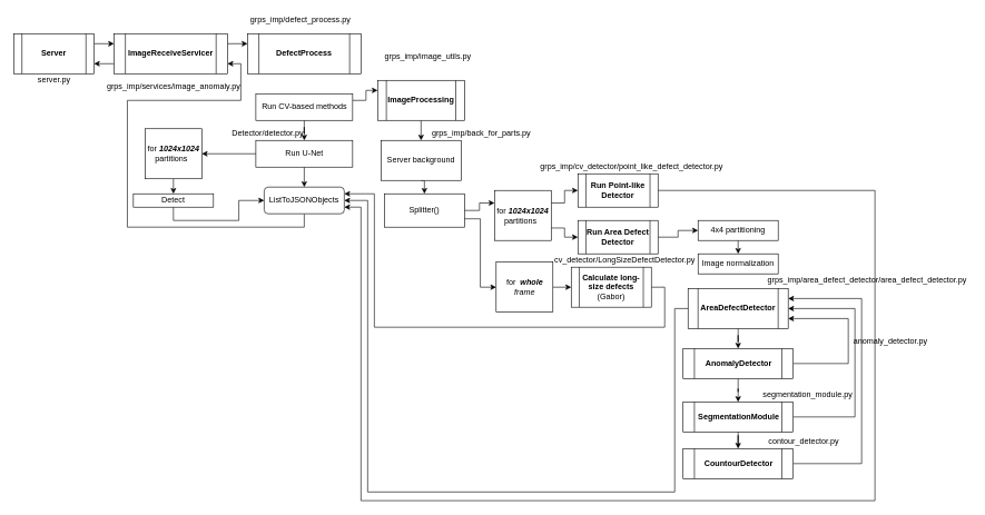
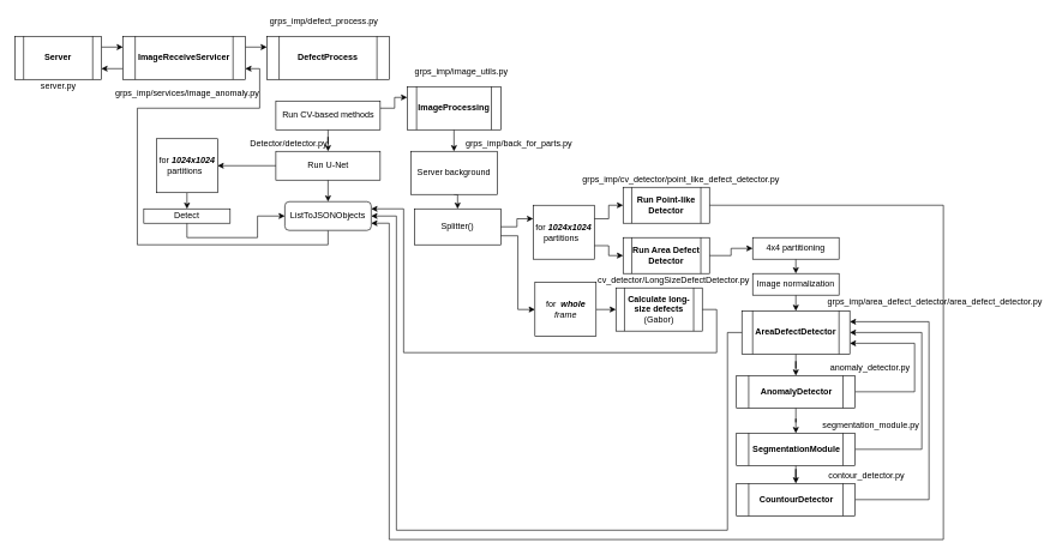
  <mxCell id="0" />
  <mxCell id="1" parent="0" />
  <mxCell id="2" style="edgeStyle=orthogonalEdgeStyle;rounded=0;orthogonalLoop=1;jettySize=auto;html=1;exitX=1;exitY=0.25;exitDx=0;exitDy=0;entryX=0;entryY=0.25;entryDx=0;entryDy=0;" edge="1" parent="1" source="3" target="7"><mxGeometry relative="1" as="geometry" /></mxCell>
  <mxCell id="3" value="&lt;b&gt;Server&lt;/b&gt;" style="shape=process;whiteSpace=wrap;html=1;backgroundOutline=1;" vertex="1" parent="1"><mxGeometry x="20" y="50" width="120" height="60" as="geometry" /></mxCell>
  <mxCell id="4" value="server.py" style="text;html=1;align=center;verticalAlign=middle;resizable=0;points=[];autosize=1;" vertex="1" parent="1"><mxGeometry x="50" y="110" width="60" height="20" as="geometry" /></mxCell>
  <mxCell id="5" style="edgeStyle=orthogonalEdgeStyle;rounded=0;orthogonalLoop=1;jettySize=auto;html=1;exitX=1;exitY=0.25;exitDx=0;exitDy=0;entryX=0;entryY=0.25;entryDx=0;entryDy=0;" edge="1" parent="1" source="7" target="9"><mxGeometry relative="1" as="geometry" /></mxCell>
  <mxCell id="6" style="edgeStyle=orthogonalEdgeStyle;rounded=0;orthogonalLoop=1;jettySize=auto;html=1;exitX=0;exitY=0.75;exitDx=0;exitDy=0;entryX=1;entryY=0.75;entryDx=0;entryDy=0;" edge="1" parent="1" source="7" target="3"><mxGeometry relative="1" as="geometry" /></mxCell>
  <mxCell id="7" value="&lt;b&gt;ImageReceiveServicer&lt;/b&gt;" style="shape=process;whiteSpace=wrap;html=1;backgroundOutline=1;" vertex="1" parent="1"><mxGeometry x="170" y="50" width="170" height="60" as="geometry" /></mxCell>
  <mxCell id="8" value="grps_imp/services/image_anomaly.py" style="text;html=1;align=center;verticalAlign=middle;resizable=0;points=[];autosize=1;" vertex="1" parent="1"><mxGeometry x="154" y="120" width="210" height="20" as="geometry" /></mxCell>
  <mxCell id="9" value="&lt;b&gt;DefectProcess&lt;/b&gt;&lt;br&gt;" style="shape=process;whiteSpace=wrap;html=1;backgroundOutline=1;" vertex="1" parent="1"><mxGeometry x="370" y="50" width="170" height="60" as="geometry" /></mxCell>
  <mxCell id="10" value="grps_imp/defect_process.py" style="text;html=1;align=center;verticalAlign=middle;resizable=0;points=[];autosize=1;" vertex="1" parent="1"><mxGeometry x="364" y="20" width="170" height="20" as="geometry" /></mxCell>
  <mxCell id="11" style="edgeStyle=orthogonalEdgeStyle;rounded=0;orthogonalLoop=1;jettySize=auto;html=1;exitX=1;exitY=0.25;exitDx=0;exitDy=0;entryX=0;entryY=0.25;entryDx=0;entryDy=0;" edge="1" parent="1" source="13" target="18"><mxGeometry relative="1" as="geometry" /></mxCell>
  <mxCell id="12" value="" style="edgeStyle=orthogonalEdgeStyle;rounded=0;orthogonalLoop=1;jettySize=auto;html=1;" edge="1" parent="1" source="13" target="16"><mxGeometry relative="1" as="geometry" /></mxCell>
  <mxCell id="13" value="Run CV-based methods" style="rounded=0;whiteSpace=wrap;html=1;" vertex="1" parent="1"><mxGeometry x="382.5" y="140" width="145" height="40" as="geometry" /></mxCell>
  <mxCell id="14" style="edgeStyle=orthogonalEdgeStyle;rounded=0;orthogonalLoop=1;jettySize=auto;html=1;exitX=0;exitY=0.5;exitDx=0;exitDy=0;" edge="1" parent="1" source="16" target="60"><mxGeometry relative="1" as="geometry" /></mxCell>
  <mxCell id="15" style="edgeStyle=orthogonalEdgeStyle;rounded=0;orthogonalLoop=1;jettySize=auto;html=1;exitX=0.5;exitY=1;exitDx=0;exitDy=0;entryX=0.5;entryY=0;entryDx=0;entryDy=0;" edge="1" parent="1" source="16" target="64"><mxGeometry relative="1" as="geometry" /></mxCell>
  <mxCell id="16" value="Run U-Net" style="rounded=0;whiteSpace=wrap;html=1;" vertex="1" parent="1"><mxGeometry x="382.5" y="210" width="145" height="40" as="geometry" /></mxCell>
  <mxCell id="17" style="edgeStyle=orthogonalEdgeStyle;rounded=0;orthogonalLoop=1;jettySize=auto;html=1;exitX=0.5;exitY=1;exitDx=0;exitDy=0;entryX=0.5;entryY=0;entryDx=0;entryDy=0;" edge="1" parent="1" source="18" target="21"><mxGeometry relative="1" as="geometry" /></mxCell>
  <mxCell id="18" value="&lt;b&gt;ImageProcessing&lt;/b&gt;" style="shape=process;whiteSpace=wrap;html=1;backgroundOutline=1;" vertex="1" parent="1"><mxGeometry x="565" y="120" width="130" height="60" as="geometry" /></mxCell>
- <mxCell id="19" value="grps_imp/image_utils.py" style="text;html=1;align=center;verticalAlign=middle;resizable=0;points=[];autosize=1;" vertex="1" parent="1"><mxGeometry x="565" y="75" width="150" height="20" as="geometry" /></mxCell>
+ <mxCell id="19" value="grps_imp/image_utils.py" style="text;html=1;align=center;verticalAlign=middle;resizable=0;points=[];autosize=1;" vertex="1" parent="1"><mxGeometry x="565" y="90" width="150" height="20" as="geometry" /></mxCell>
  <mxCell id="20" style="edgeStyle=orthogonalEdgeStyle;rounded=0;orthogonalLoop=1;jettySize=auto;html=1;exitX=0.5;exitY=1;exitDx=0;exitDy=0;entryX=0.5;entryY=0;entryDx=0;entryDy=0;" edge="1" parent="1" source="21" target="25"><mxGeometry relative="1" as="geometry" /></mxCell>
  <mxCell id="21" value="Server background" style="rounded=0;whiteSpace=wrap;html=1;" vertex="1" parent="1"><mxGeometry x="570" y="210" width="120" height="60" as="geometry" /></mxCell>
  <mxCell id="22" value="grps_imp/back_for_parts.py" style="text;html=1;align=center;verticalAlign=middle;resizable=0;points=[];autosize=1;" vertex="1" parent="1"><mxGeometry x="640" y="190" width="160" height="20" as="geometry" /></mxCell>
  <mxCell id="23" style="edgeStyle=orthogonalEdgeStyle;rounded=0;orthogonalLoop=1;jettySize=auto;html=1;exitX=1;exitY=0.5;exitDx=0;exitDy=0;entryX=0;entryY=0.25;entryDx=0;entryDy=0;" edge="1" parent="1" source="25" target="34"><mxGeometry relative="1" as="geometry" /></mxCell>
  <mxCell id="24" style="edgeStyle=orthogonalEdgeStyle;rounded=0;orthogonalLoop=1;jettySize=auto;html=1;exitX=1;exitY=0.75;exitDx=0;exitDy=0;entryX=0;entryY=0.5;entryDx=0;entryDy=0;" edge="1" parent="1" source="25" target="36"><mxGeometry relative="1" as="geometry" /></mxCell>
  <mxCell id="25" value="Splitter()" style="rounded=0;whiteSpace=wrap;html=1;" vertex="1" parent="1"><mxGeometry x="575" y="290" width="120" height="50" as="geometry" /></mxCell>
  <mxCell id="26" style="edgeStyle=orthogonalEdgeStyle;rounded=0;orthogonalLoop=1;jettySize=auto;html=1;exitX=1;exitY=0.5;exitDx=0;exitDy=0;entryX=1;entryY=0.25;entryDx=0;entryDy=0;" edge="1" parent="1" source="27" target="64"><mxGeometry relative="1" as="geometry"><Array as="points"><mxPoint x="995" y="430" /><mxPoint x="995" y="490" /><mxPoint x="560" y="490" /><mxPoint x="560" y="290" /></Array></mxGeometry></mxCell>
  <mxCell id="27" value="Calculate long-size defects&lt;br&gt;&lt;span style=&quot;font-weight: normal&quot;&gt;(Gabor)&lt;/span&gt;" style="shape=process;whiteSpace=wrap;html=1;backgroundOutline=1;fontStyle=1" vertex="1" parent="1"><mxGeometry x="855" y="400" width="120" height="60" as="geometry" /></mxCell>
  <mxCell id="28" style="edgeStyle=orthogonalEdgeStyle;rounded=0;orthogonalLoop=1;jettySize=auto;html=1;exitX=1;exitY=0.5;exitDx=0;exitDy=0;entryX=1;entryY=0.75;entryDx=0;entryDy=0;" edge="1" parent="1" source="29" target="64"><mxGeometry relative="1" as="geometry"><Array as="points"><mxPoint x="1310" y="285" /><mxPoint x="1310" y="750" /><mxPoint x="540" y="750" /><mxPoint x="540" y="310" /></Array></mxGeometry></mxCell>
  <mxCell id="29" value="Run Point-like Detector" style="shape=process;whiteSpace=wrap;html=1;backgroundOutline=1;fontStyle=1" vertex="1" parent="1"><mxGeometry x="865" y="260" width="120" height="50" as="geometry" /></mxCell>
  <mxCell id="30" style="edgeStyle=orthogonalEdgeStyle;rounded=0;orthogonalLoop=1;jettySize=auto;html=1;exitX=1;exitY=0.5;exitDx=0;exitDy=0;entryX=0;entryY=0.5;entryDx=0;entryDy=0;" edge="1" parent="1" source="31" target="41"><mxGeometry relative="1" as="geometry" /></mxCell>
  <mxCell id="31" value="Run Area Defect Detector" style="shape=process;whiteSpace=wrap;html=1;backgroundOutline=1;fontStyle=1" vertex="1" parent="1"><mxGeometry x="865" y="330" width="120" height="50" as="geometry" /></mxCell>
  <mxCell id="32" style="edgeStyle=orthogonalEdgeStyle;rounded=0;orthogonalLoop=1;jettySize=auto;html=1;exitX=1;exitY=0.25;exitDx=0;exitDy=0;entryX=0;entryY=0.5;entryDx=0;entryDy=0;" edge="1" parent="1" source="34" target="29"><mxGeometry relative="1" as="geometry" /></mxCell>
  <mxCell id="33" style="edgeStyle=orthogonalEdgeStyle;rounded=0;orthogonalLoop=1;jettySize=auto;html=1;exitX=1;exitY=0.75;exitDx=0;exitDy=0;entryX=0;entryY=0.5;entryDx=0;entryDy=0;" edge="1" parent="1" source="34" target="31"><mxGeometry relative="1" as="geometry" /></mxCell>
  <mxCell id="34" value="for &lt;b&gt;&lt;i&gt;1024x1024&lt;/i&gt;&lt;/b&gt; partitions&amp;nbsp;&amp;nbsp;" style="rounded=0;whiteSpace=wrap;html=1;" vertex="1" parent="1"><mxGeometry x="740" y="285" width="85" height="75" as="geometry" /></mxCell>
  <mxCell id="35" style="edgeStyle=orthogonalEdgeStyle;rounded=0;orthogonalLoop=1;jettySize=auto;html=1;exitX=1;exitY=0.5;exitDx=0;exitDy=0;entryX=0;entryY=0.5;entryDx=0;entryDy=0;" edge="1" parent="1" source="36" target="27"><mxGeometry relative="1" as="geometry" /></mxCell>
  <mxCell id="36" value="for&amp;nbsp;&lt;i&gt;&lt;b&gt;&amp;nbsp;whole &lt;/b&gt;frame&lt;/i&gt;" style="rounded=0;whiteSpace=wrap;html=1;" vertex="1" parent="1"><mxGeometry x="742.5" y="392.5" width="85" height="75" as="geometry" /></mxCell>
  <mxCell id="37" value="grps_imp/cv_detector/point_like_defect_detector.py" style="text;html=1;align=center;verticalAlign=middle;resizable=0;points=[];autosize=1;" vertex="1" parent="1"><mxGeometry x="800" y="240" width="290" height="20" as="geometry" /></mxCell>
+ <mxCell id="38" style="edgeStyle=orthogonalEdgeStyle;rounded=0;orthogonalLoop=1;jettySize=auto;html=1;exitX=0.5;exitY=1;exitDx=0;exitDy=0;entryX=0.5;entryY=0;entryDx=0;entryDy=0;" edge="1" parent="1" source="39" target="43"><mxGeometry relative="1" as="geometry" /></mxCell>
  <mxCell id="39" value="Image normalization" style="rounded=0;whiteSpace=wrap;html=1;" vertex="1" parent="1"><mxGeometry x="1045" y="380" width="120" height="30" as="geometry" /></mxCell>
  <mxCell id="40" style="edgeStyle=orthogonalEdgeStyle;rounded=0;orthogonalLoop=1;jettySize=auto;html=1;exitX=0.5;exitY=1;exitDx=0;exitDy=0;entryX=0.5;entryY=0;entryDx=0;entryDy=0;" edge="1" parent="1" source="41" target="39"><mxGeometry relative="1" as="geometry" /></mxCell>
  <mxCell id="41" value="4x4 partitioning" style="rounded=0;whiteSpace=wrap;html=1;" vertex="1" parent="1"><mxGeometry x="1045" y="330" width="120" height="30" as="geometry" /></mxCell>
  <mxCell id="42" style="edgeStyle=orthogonalEdgeStyle;rounded=0;orthogonalLoop=1;jettySize=auto;html=1;exitX=0.5;exitY=1;exitDx=0;exitDy=0;" edge="1" parent="1" source="43" target="47"><mxGeometry relative="1" as="geometry" /></mxCell>
  <mxCell id="43" value="AreaDefectDetector" style="shape=process;whiteSpace=wrap;html=1;backgroundOutline=1;fontStyle=1" vertex="1" parent="1"><mxGeometry x="1030" y="432" width="150" height="60" as="geometry" /></mxCell>
  <mxCell id="44" value="grps_imp/area_defect_detector/area_defect_detector.py" style="text;html=1;align=center;verticalAlign=middle;resizable=0;points=[];autosize=1;" vertex="1" parent="1"><mxGeometry x="1142.5" y="410" width="310" height="20" as="geometry" /></mxCell>
  <mxCell id="45" style="edgeStyle=orthogonalEdgeStyle;rounded=0;orthogonalLoop=1;jettySize=auto;html=1;exitX=0.5;exitY=1;exitDx=0;exitDy=0;" edge="1" parent="1" source="47" target="50"><mxGeometry relative="1" as="geometry" /></mxCell>
  <mxCell id="46" style="edgeStyle=orthogonalEdgeStyle;rounded=0;orthogonalLoop=1;jettySize=auto;html=1;exitX=1;exitY=0.5;exitDx=0;exitDy=0;entryX=1;entryY=0.75;entryDx=0;entryDy=0;" edge="1" parent="1" source="47" target="43"><mxGeometry relative="1" as="geometry"><Array as="points"><mxPoint x="1270" y="545" /><mxPoint x="1270" y="477" /></Array></mxGeometry></mxCell>
  <mxCell id="47" value="AnomalyDetector" style="shape=process;whiteSpace=wrap;html=1;backgroundOutline=1;fontStyle=1" vertex="1" parent="1"><mxGeometry x="1022.5" y="522" width="165" height="45" as="geometry" /></mxCell>
  <mxCell id="48" style="edgeStyle=orthogonalEdgeStyle;rounded=0;orthogonalLoop=1;jettySize=auto;html=1;exitX=0.5;exitY=1;exitDx=0;exitDy=0;" edge="1" parent="1" source="50" target="53"><mxGeometry relative="1" as="geometry" /></mxCell>
  <mxCell id="49" style="edgeStyle=orthogonalEdgeStyle;rounded=0;orthogonalLoop=1;jettySize=auto;html=1;exitX=1;exitY=0.5;exitDx=0;exitDy=0;entryX=1;entryY=0.5;entryDx=0;entryDy=0;" edge="1" parent="1" source="50" target="43"><mxGeometry relative="1" as="geometry"><Array as="points"><mxPoint x="1280" y="625" /><mxPoint x="1280" y="462" /></Array></mxGeometry></mxCell>
  <mxCell id="50" value="SegmentationModule" style="shape=process;whiteSpace=wrap;html=1;backgroundOutline=1;fontStyle=1" vertex="1" parent="1"><mxGeometry x="1022.5" y="602" width="165" height="45" as="geometry" /></mxCell>
  <mxCell id="51" style="edgeStyle=orthogonalEdgeStyle;rounded=0;orthogonalLoop=1;jettySize=auto;html=1;exitX=0;exitY=0.5;exitDx=0;exitDy=0;entryX=1;entryY=0.5;entryDx=0;entryDy=0;" edge="1" parent="1" source="43" target="64"><mxGeometry relative="1" as="geometry"><Array as="points"><mxPoint x="1010" y="462" /><mxPoint x="1010" y="737" /><mxPoint x="550" y="737" /><mxPoint x="550" y="300" /></Array></mxGeometry></mxCell>
  <mxCell id="52" style="edgeStyle=orthogonalEdgeStyle;rounded=0;orthogonalLoop=1;jettySize=auto;html=1;exitX=1;exitY=0.5;exitDx=0;exitDy=0;entryX=1;entryY=0.25;entryDx=0;entryDy=0;" edge="1" parent="1" source="53" target="43"><mxGeometry relative="1" as="geometry"><Array as="points"><mxPoint x="1290" y="695" /><mxPoint x="1290" y="447" /></Array></mxGeometry></mxCell>
  <mxCell id="53" value="CountourDetector" style="shape=process;whiteSpace=wrap;html=1;backgroundOutline=1;fontStyle=1" vertex="1" parent="1"><mxGeometry x="1022.5" y="672" width="165" height="45" as="geometry" /></mxCell>
- <mxCell id="54" value="anomaly_detector.py" style="text;html=1;align=center;verticalAlign=middle;resizable=0;points=[];autosize=1;" vertex="1" parent="1"><mxGeometry x="1267.5" y="502" width="130" height="20" as="geometry" /></mxCell>
+ <mxCell id="54" value="anomaly_detector.py" style="text;html=1;align=center;verticalAlign=middle;resizable=0;points=[];autosize=1;" vertex="1" parent="1"><mxGeometry x="1142.5" y="502" width="130" height="20" as="geometry" /></mxCell>
  <mxCell id="55" value="segmentation_module.py" style="text;html=1;align=center;verticalAlign=middle;resizable=0;points=[];autosize=1;" vertex="1" parent="1"><mxGeometry x="1133.5" y="582" width="150" height="20" as="geometry" /></mxCell>
  <mxCell id="56" value="contour_detector.py" style="text;html=1;align=center;verticalAlign=middle;resizable=0;points=[];autosize=1;" vertex="1" parent="1"><mxGeometry x="1142.5" y="652" width="120" height="20" as="geometry" /></mxCell>
  <mxCell id="57" value="cv_detector/LongSizeDefectDetector.py" style="text;html=1;align=center;verticalAlign=middle;resizable=0;points=[];autosize=1;" vertex="1" parent="1"><mxGeometry x="820" y="380" width="230" height="20" as="geometry" /></mxCell>
  <mxCell id="58" value="Detector/detector.py" style="text;html=1;align=center;verticalAlign=middle;resizable=0;points=[];autosize=1;" vertex="1" parent="1"><mxGeometry x="340" y="190" width="120" height="20" as="geometry" /></mxCell>
  <mxCell id="59" style="edgeStyle=orthogonalEdgeStyle;rounded=0;orthogonalLoop=1;jettySize=auto;html=1;exitX=0.5;exitY=1;exitDx=0;exitDy=0;entryX=0.5;entryY=0;entryDx=0;entryDy=0;" edge="1" parent="1" source="60" target="62"><mxGeometry relative="1" as="geometry" /></mxCell>
  <mxCell id="60" value="for &lt;b&gt;&lt;i&gt;1024x1024&lt;/i&gt;&lt;/b&gt; partitions&amp;nbsp;&amp;nbsp;" style="rounded=0;whiteSpace=wrap;html=1;" vertex="1" parent="1"><mxGeometry x="216.5" y="192.5" width="85" height="75" as="geometry" /></mxCell>
  <mxCell id="61" style="edgeStyle=orthogonalEdgeStyle;rounded=0;orthogonalLoop=1;jettySize=auto;html=1;exitX=0.5;exitY=1;exitDx=0;exitDy=0;entryX=0;entryY=0.5;entryDx=0;entryDy=0;" edge="1" parent="1" source="62" target="64"><mxGeometry relative="1" as="geometry" /></mxCell>
  <mxCell id="62" value="Detect" style="rounded=0;whiteSpace=wrap;html=1;" vertex="1" parent="1"><mxGeometry x="199" y="290" width="120" height="20" as="geometry" /></mxCell>
  <mxCell id="63" style="edgeStyle=orthogonalEdgeStyle;rounded=0;orthogonalLoop=1;jettySize=auto;html=1;exitX=0.5;exitY=1;exitDx=0;exitDy=0;entryX=1;entryY=0.75;entryDx=0;entryDy=0;" edge="1" parent="1" source="64" target="7"><mxGeometry relative="1" as="geometry"><Array as="points"><mxPoint x="455" y="340" /><mxPoint x="190" y="340" /><mxPoint x="190" y="150" /><mxPoint x="360" y="150" /><mxPoint x="360" y="95" /></Array></mxGeometry></mxCell>
  <mxCell id="64" value="ListToJSONObjects" style="whiteSpace=wrap;html=1;rounded=1;" vertex="1" parent="1"><mxGeometry x="395" y="280" width="120" height="40" as="geometry" /></mxCell>
  <mxCell id="65" style="edgeStyle=orthogonalEdgeStyle;rounded=0;orthogonalLoop=1;jettySize=auto;html=1;exitX=0.5;exitY=1;exitDx=0;exitDy=0;" edge="1" parent="1" source="39" target="39"><mxGeometry relative="1" as="geometry" /></mxCell>
